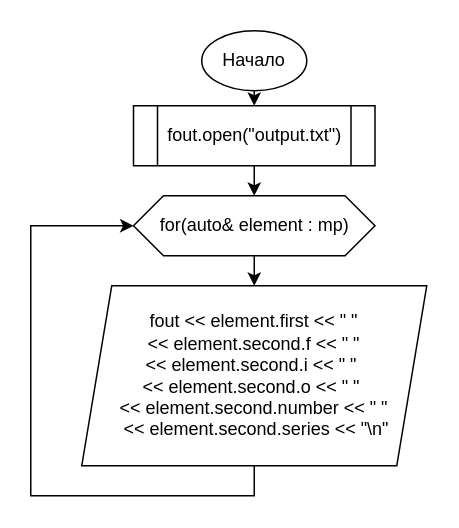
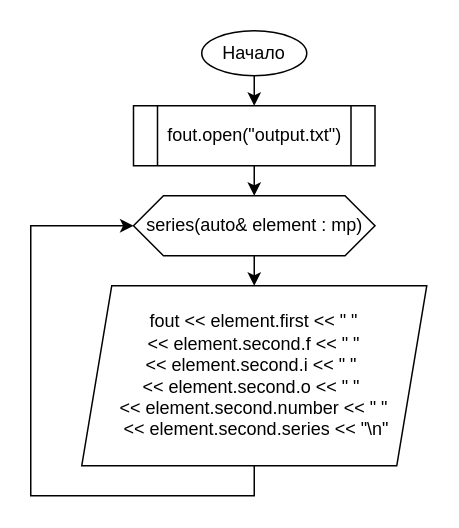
  <mxCell id="0" />
  <mxCell id="1" parent="0" />
  <mxCell id="2" style="edgeStyle=orthogonalEdgeStyle;rounded=0;orthogonalLoop=1;jettySize=auto;html=1;exitX=0.5;exitY=1;exitDx=0;exitDy=0;entryX=0.5;entryY=0;entryDx=0;entryDy=0;" edge="1" parent="1" source="3" target="5"><mxGeometry relative="1" as="geometry" /></mxCell>
- <mxCell id="3" value="Начало" style="ellipse;whiteSpace=wrap;html=1;" vertex="1" parent="1"><mxGeometry x="134" y="20" width="70" height="40" as="geometry" /></mxCell>
+ <mxCell id="3" value="Начало" style="ellipse;whiteSpace=wrap;html=1;" vertex="1" parent="1"><mxGeometry x="134" y="20" width="70" height="30" as="geometry" /></mxCell>
  <mxCell id="4" style="edgeStyle=orthogonalEdgeStyle;rounded=0;orthogonalLoop=1;jettySize=auto;html=1;exitX=0.5;exitY=1;exitDx=0;exitDy=0;entryX=0.5;entryY=0;entryDx=0;entryDy=0;" edge="1" parent="1" source="5" target="7"><mxGeometry relative="1" as="geometry" /></mxCell>
  <mxCell id="5" value="fout.open(&quot;output.txt&quot;)" style="shape=process;whiteSpace=wrap;html=1;backgroundOutline=1;" vertex="1" parent="1"><mxGeometry x="88.5" y="70" width="161" height="40" as="geometry" /></mxCell>
  <mxCell id="6" style="edgeStyle=orthogonalEdgeStyle;rounded=0;orthogonalLoop=1;jettySize=auto;html=1;exitX=0.5;exitY=1;exitDx=0;exitDy=0;entryX=0.5;entryY=0;entryDx=0;entryDy=0;" edge="1" parent="1" source="7" target="9"><mxGeometry relative="1" as="geometry" /></mxCell>
- <mxCell id="7" value="for(auto&amp;amp; element : mp)" style="shape=hexagon;perimeter=hexagonPerimeter2;whiteSpace=wrap;html=1;fixedSize=1;" vertex="1" parent="1"><mxGeometry x="88.5" y="130" width="161" height="40" as="geometry" /></mxCell>
+ <mxCell id="7" value="series(auto&amp;amp; element : mp)" style="shape=hexagon;perimeter=hexagonPerimeter2;whiteSpace=wrap;html=1;fixedSize=1;" vertex="1" parent="1"><mxGeometry x="88.5" y="130" width="161" height="40" as="geometry" /></mxCell>
  <mxCell id="8" style="edgeStyle=orthogonalEdgeStyle;rounded=0;orthogonalLoop=1;jettySize=auto;html=1;exitX=0.5;exitY=1;exitDx=0;exitDy=0;entryX=0;entryY=0.5;entryDx=0;entryDy=0;" edge="1" parent="1" source="9" target="7"><mxGeometry relative="1" as="geometry"><Array as="points"><mxPoint x="169" y="330" /><mxPoint x="20" y="330" /><mxPoint x="20" y="150" /></Array></mxGeometry></mxCell>
  <mxCell id="9" value="fout &amp;lt;&amp;lt; element.first &amp;lt;&amp;lt; &quot; &quot;&lt;div&gt;&amp;nbsp;&amp;lt;&amp;lt; element.second.f &amp;lt;&amp;lt; &quot; &quot;&amp;nbsp;&lt;/div&gt;&lt;div&gt;&amp;lt;&amp;lt; element.second.i &amp;lt;&amp;lt; &quot; &quot;&amp;nbsp;&lt;/div&gt;&lt;div&gt;&amp;lt;&amp;lt; element.second.o &amp;lt;&amp;lt; &quot; &quot;&amp;nbsp;&lt;/div&gt;&lt;div&gt;&amp;lt;&amp;lt; element.second.number &amp;lt;&amp;lt; &quot; &quot;&lt;/div&gt;&lt;div&gt;&amp;nbsp;&amp;lt;&amp;lt; element.second.series &amp;lt;&amp;lt; &quot;\n&quot;&lt;/div&gt;" style="shape=parallelogram;perimeter=parallelogramPerimeter;whiteSpace=wrap;html=1;fixedSize=1;" vertex="1" parent="1"><mxGeometry x="54" y="190" width="230" height="120" as="geometry" /></mxCell>
